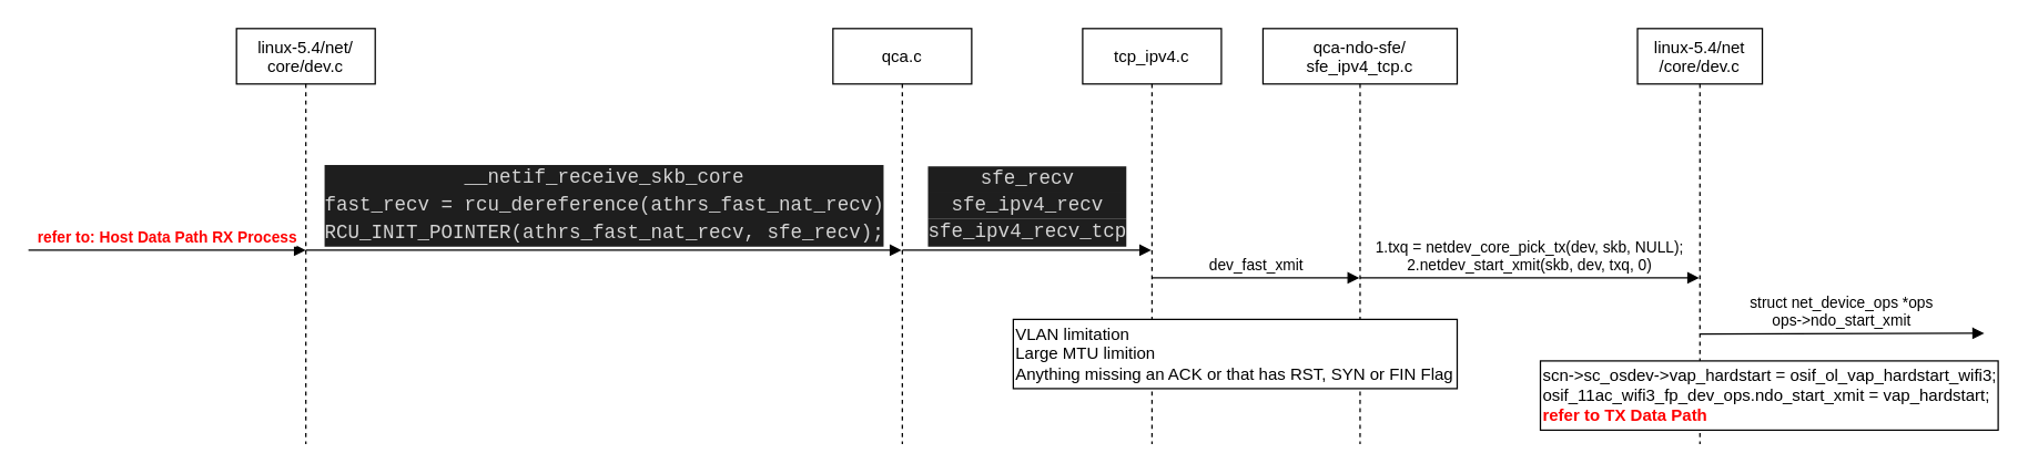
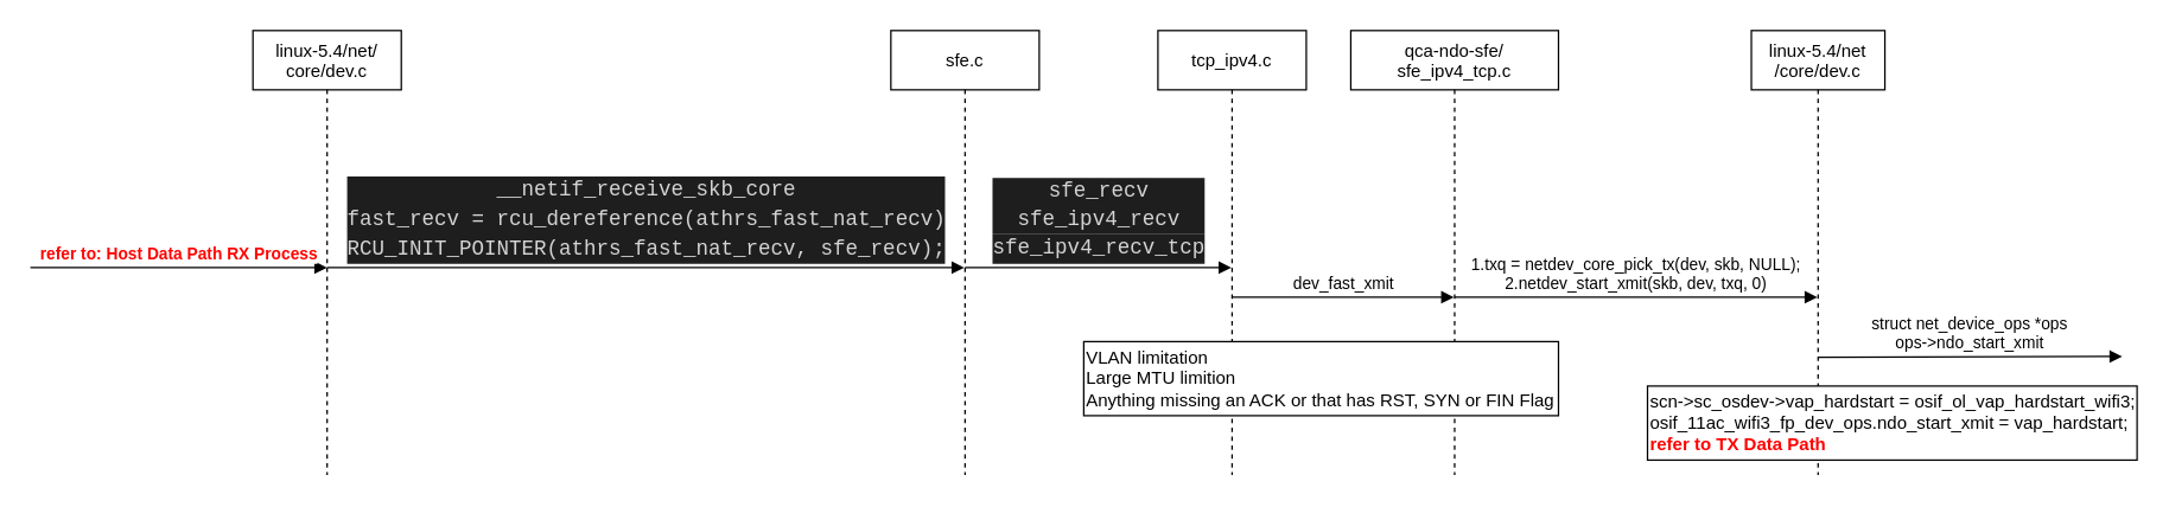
  <mxCell id="0" />
  <mxCell id="1" parent="0" />
- <mxCell id="2" value="qca.c" style="shape=umlLifeline;perimeter=lifelinePerimeter;container=1;collapsible=0;recursiveResize=0;rounded=0;shadow=0;strokeWidth=1;" parent="1" vertex="1"><mxGeometry x="600" width="100" height="300" as="geometry" y="20" /></mxCell>
+ <mxCell id="2" value="sfe.c" style="shape=umlLifeline;perimeter=lifelinePerimeter;container=1;collapsible=0;recursiveResize=0;rounded=0;shadow=0;strokeWidth=1;" parent="1" vertex="1"><mxGeometry x="600" width="100" height="300" as="geometry" y="20" /></mxCell>
  <mxCell id="3" value="&lt;div style=&quot;color: rgb(212 , 212 , 212) ; background-color: rgb(30 , 30 , 30) ; font-family: &amp;#34;consolas&amp;#34; , &amp;#34;courier new&amp;#34; , monospace ; font-size: 14px ; line-height: 19px&quot;&gt;&lt;div style=&quot;font-family: &amp;#34;consolas&amp;#34; , &amp;#34;courier new&amp;#34; , monospace ; line-height: 19px&quot;&gt;sfe_recv&lt;/div&gt;&lt;/div&gt;&lt;div style=&quot;color: rgb(212 , 212 , 212) ; background-color: rgb(30 , 30 , 30) ; font-family: &amp;#34;consolas&amp;#34; , &amp;#34;courier new&amp;#34; , monospace ; font-size: 14px ; line-height: 19px&quot;&gt;sfe_ipv4_recv&lt;/div&gt;&lt;div style=&quot;background-color: rgb(30 , 30 , 30) ; line-height: 19px&quot;&gt;&lt;font color=&quot;#d4d4d4&quot; face=&quot;Consolas, Courier New, monospace&quot;&gt;&lt;span style=&quot;font-size: 14px&quot;&gt;sfe_ipv4_recv_tcp&lt;/span&gt;&lt;/font&gt;&lt;br&gt;&lt;/div&gt;" style="html=1;verticalAlign=bottom;endArrow=block;" edge="1" parent="2" target="4"><mxGeometry width="80" relative="1" as="geometry"><mxPoint x="50" y="160" as="sourcePoint" /><mxPoint x="130" y="160" as="targetPoint" /></mxGeometry></mxCell>
  <mxCell id="4" value="tcp_ipv4.c" style="shape=umlLifeline;perimeter=lifelinePerimeter;container=1;collapsible=0;recursiveResize=0;rounded=0;shadow=0;strokeWidth=1;" parent="1" vertex="1"><mxGeometry x="780" width="100" height="300" as="geometry" y="20" /></mxCell>
  <mxCell id="5" value="dev_fast_xmit" style="html=1;verticalAlign=bottom;endArrow=block;" edge="1" parent="4" target="9"><mxGeometry width="80" relative="1" as="geometry"><mxPoint x="50" y="180" as="sourcePoint" /><mxPoint x="130" y="180" as="targetPoint" /></mxGeometry></mxCell>
  <mxCell id="6" value="linux-5.4/net/&#10;core/dev.c" style="shape=umlLifeline;perimeter=lifelinePerimeter;container=1;collapsible=0;recursiveResize=0;rounded=0;shadow=0;strokeWidth=1;" vertex="1" parent="1"><mxGeometry x="170" width="100" height="300" as="geometry" y="20" /></mxCell>
  <mxCell id="7" value="&lt;div style=&quot;background-color: rgb(30 , 30 , 30) ; line-height: 19px&quot;&gt;&lt;div style=&quot;line-height: 19px&quot;&gt;&lt;div style=&quot;line-height: 19px&quot;&gt;&lt;font color=&quot;#d4d4d4&quot; face=&quot;consolas, courier new, monospace&quot;&gt;&lt;span style=&quot;font-size: 14px&quot;&gt;__netif_receive_skb_core&lt;/span&gt;&lt;br&gt;&lt;/font&gt;&lt;/div&gt;&lt;div style=&quot;line-height: 19px&quot;&gt;&lt;font color=&quot;#d4d4d4&quot; face=&quot;consolas, courier new, monospace&quot;&gt;&lt;span style=&quot;font-size: 14px&quot;&gt;fast_recv = rcu_dereference(athrs_fast_nat_recv)&lt;/span&gt;&lt;/font&gt;&lt;br&gt;&lt;/div&gt;&lt;div style=&quot;color: rgb(212 , 212 , 212) ; font-family: &amp;#34;consolas&amp;#34; , &amp;#34;courier new&amp;#34; , monospace ; font-size: 14px ; line-height: 19px&quot;&gt;RCU_INIT_POINTER(athrs_fast_nat_recv, sfe_recv);&lt;/div&gt;&lt;/div&gt;&lt;/div&gt;" style="html=1;verticalAlign=bottom;endArrow=block;" edge="1" parent="6" target="2"><mxGeometry width="80" relative="1" as="geometry"><mxPoint x="50" y="160" as="sourcePoint" /><mxPoint x="130" y="160" as="targetPoint" /></mxGeometry></mxCell>
  <mxCell id="8" value="&lt;b&gt;&lt;font color=&quot;#ff0000&quot;&gt;refer to: Host Data Path RX Process&lt;/font&gt;&lt;/b&gt;" style="html=1;verticalAlign=bottom;endArrow=block;" edge="1" parent="1"><mxGeometry width="80" relative="1" as="geometry"><mxPoint x="20" y="180" as="sourcePoint" /><mxPoint x="220" y="180" as="targetPoint" /></mxGeometry></mxCell>
  <mxCell id="9" value="qca-ndo-sfe/&#10;sfe_ipv4_tcp.c" style="shape=umlLifeline;perimeter=lifelinePerimeter;container=1;collapsible=0;recursiveResize=0;rounded=0;shadow=0;strokeWidth=1;" vertex="1" parent="1"><mxGeometry x="910" width="140" height="300" as="geometry" y="20" /></mxCell>
  <mxCell id="10" value="VLAN limitation&lt;br&gt;Large MTU limition&lt;br&gt;Anything missing an ACK or that has RST, SYN or FIN Flag" style="html=1;align=left;" vertex="1" parent="9"><mxGeometry x="-180" y="210" width="320" height="50" as="geometry" /></mxCell>
  <mxCell id="11" value="&lt;div&gt;1.txq = netdev_core_pick_tx(dev, skb, NULL);&lt;/div&gt;&lt;div&gt;2.netdev_start_xmit(skb, dev, txq, 0)&lt;/div&gt;" style="html=1;verticalAlign=bottom;endArrow=block;" edge="1" parent="9" target="12"><mxGeometry width="80" relative="1" as="geometry"><mxPoint x="70" y="180" as="sourcePoint" /><mxPoint x="150" y="180" as="targetPoint" /></mxGeometry></mxCell>
  <mxCell id="12" value="linux-5.4/net&#10;/core/dev.c" style="shape=umlLifeline;perimeter=lifelinePerimeter;container=1;collapsible=0;recursiveResize=0;rounded=0;shadow=0;strokeWidth=1;" vertex="1" parent="1"><mxGeometry x="1180" width="90" height="300" as="geometry" y="20" /></mxCell>
  <mxCell id="13" value="&lt;div&gt;struct net_device_ops *ops&lt;/div&gt;&lt;div&gt;ops-&amp;gt;ndo_start_xmit&lt;/div&gt;" style="html=1;verticalAlign=bottom;endArrow=block;exitX=0.502;exitY=0.735;exitDx=0;exitDy=0;exitPerimeter=0;" edge="1" parent="1" source="12"><mxGeometry width="80" relative="1" as="geometry"><mxPoint x="1230" y="240" as="sourcePoint" /><mxPoint x="1430" y="240" as="targetPoint" /></mxGeometry></mxCell>
  <mxCell id="14" value="scn-&amp;gt;sc_osdev-&amp;gt;vap_hardstart = osif_ol_vap_hardstart_wifi3;&lt;br&gt;osif_11ac_wifi3_fp_dev_ops.ndo_start_xmit = vap_hardstart;&lt;br&gt;&lt;b&gt;&lt;font color=&quot;#ff0000&quot;&gt;refer to TX Data Path&lt;/font&gt;&lt;/b&gt;" style="rounded=0;whiteSpace=wrap;html=1;align=left;" vertex="1" parent="1"><mxGeometry x="1110" y="260" width="330" height="50" as="geometry" /></mxCell>
